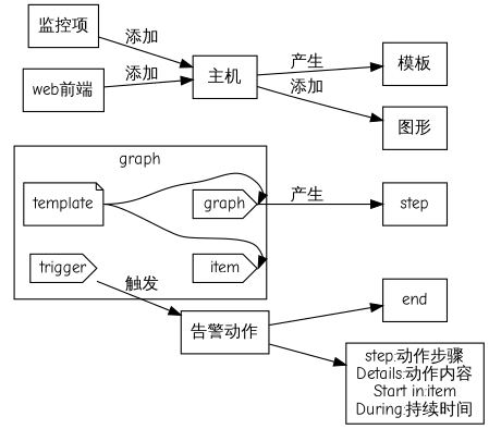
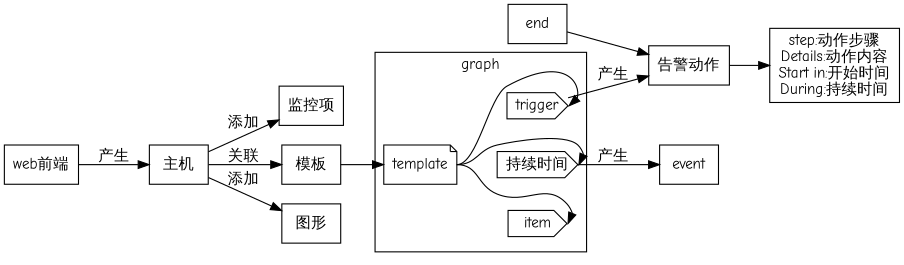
  digraph {
    fontname="Comic Neue"
    rankdir=LR
    node [fontname="Comic Neue" shape=box]
    edge [fontname="Comic Neue"]
    template [shape=note]
    item [shape=cds]
    trigger [shape=cds]
-   n4 [label="graph" shape=cds]
+   n4 [label="持续时间" shape=cds]
    n5 [label="告警动作"]
-   event [label=step]
+   event
    end
-   n8 [label="step:动作步骤\nDetails:动作内容\nStart in:item\nDuring:持续时间"]
+   n8 [label="step:动作步骤\nDetails:动作内容\nStart in:开始时间\nDuring:持续时间"]
    n9 [label="主机"]
    n10 [label="监控项"]
    n11 [label="模板"]
    n12 [label="图形"]
    n13 [label="web前端"]
    subgraph cluster_1 {
      label="graph"
      template
      item
      trigger
      n4
    }
    subgraph cluster_2 {
    }
    template -> item [headport=e tailport=e]
+   template -> trigger [headport=e tailport=e]
    template -> n4 [headport=e tailport=e]
-   trigger -> n5 [label="触发"]
+   trigger -> n5 [label="产生"]
    n4 -> event [label="产生"]
-   n5 -> end
+   end -> n5
    n5 -> n8
-   n10 -> n9 [label="添加"]
-   n9 -> n11 [label="产生"]
+   n9 -> n10 [label="添加"]
+   n9 -> n11 [label="关联"]
    n9 -> n12 [label="添加"]
-   n13 -> n9 [label="添加"]
+   n11 -> template
+   n13 -> n9 [label="产生"]
  }
